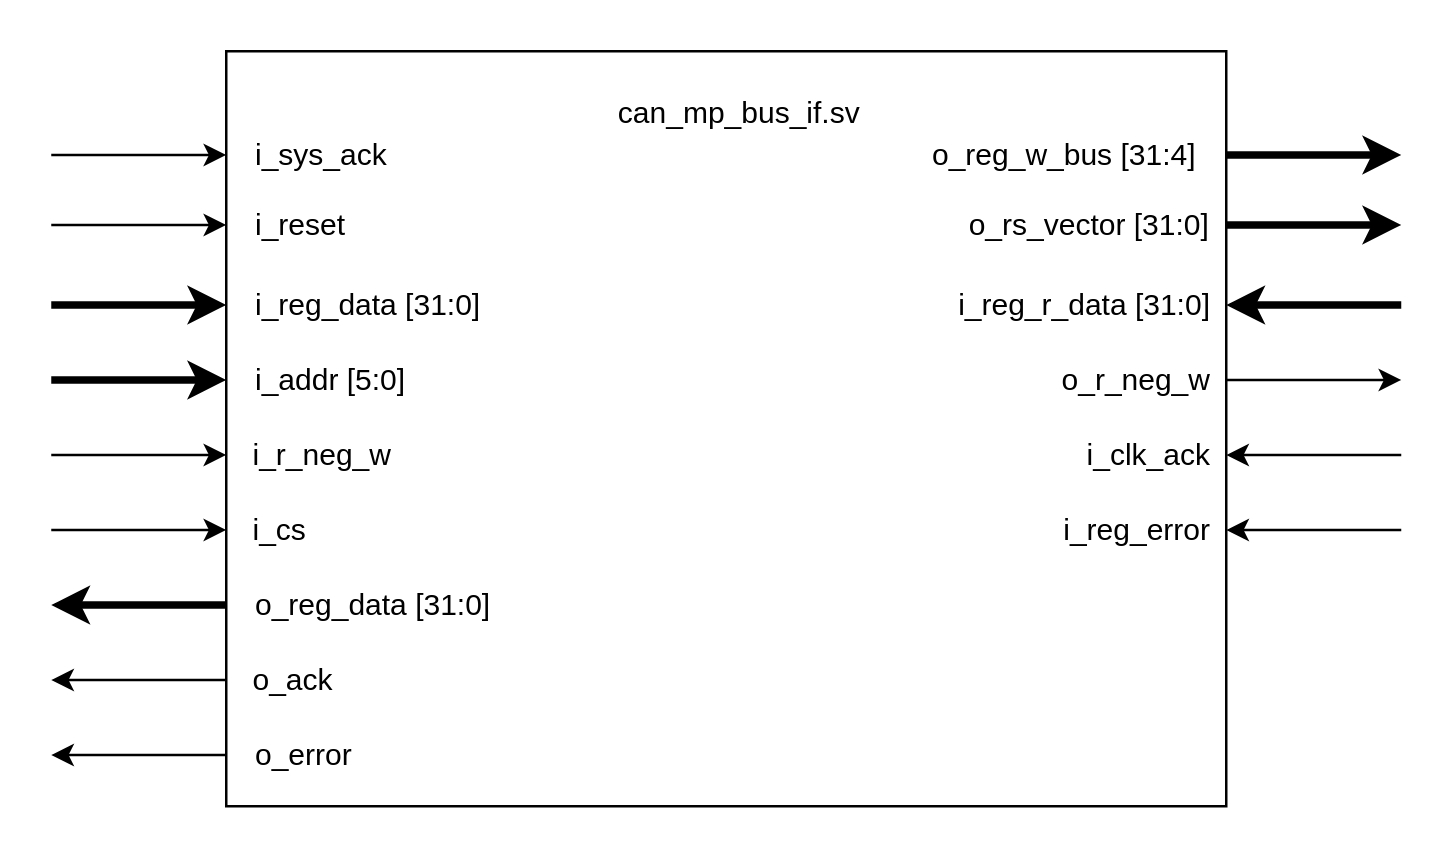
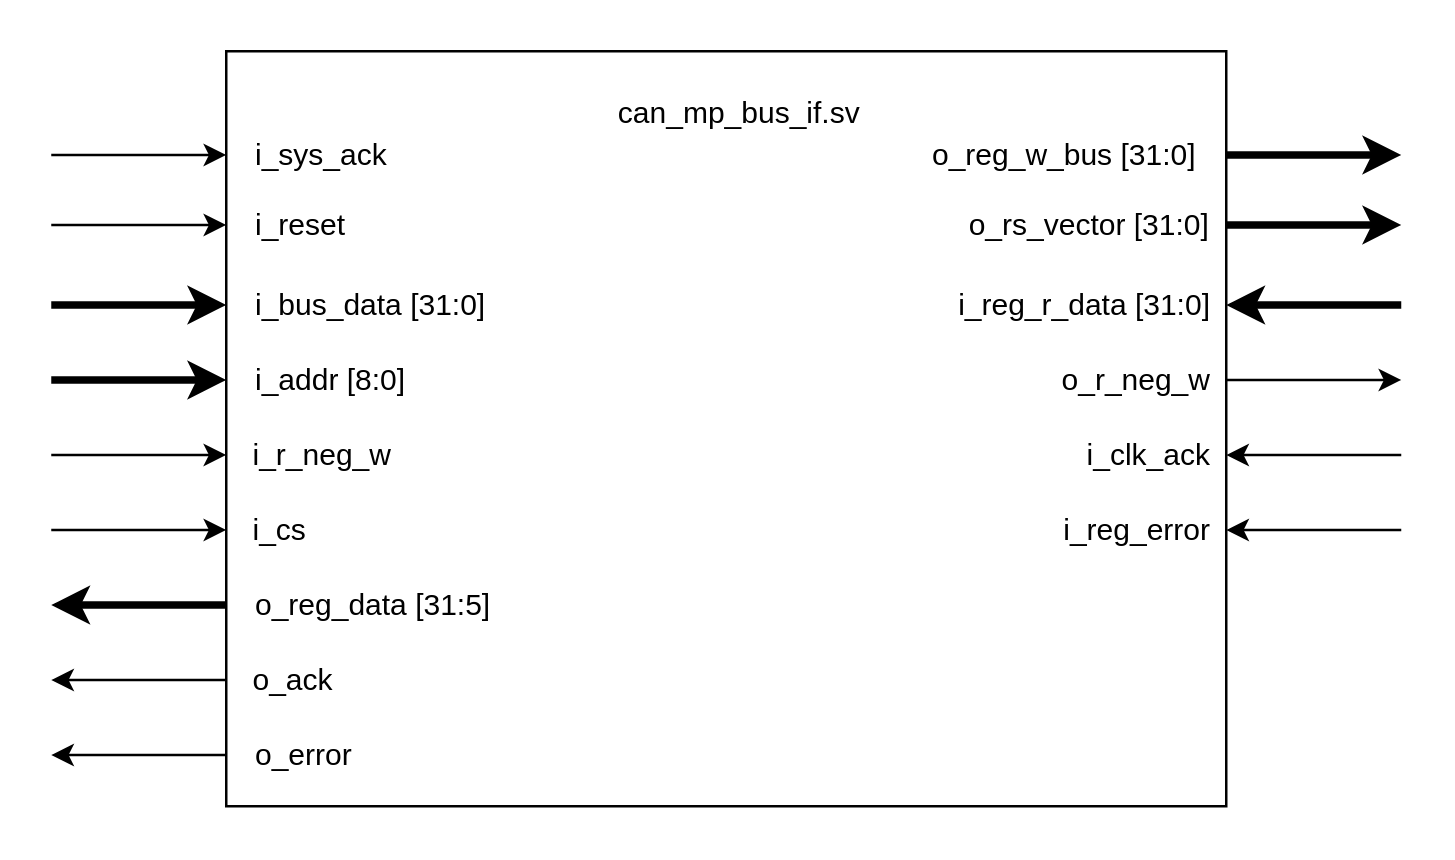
  <mxCell id="0" />
  <mxCell id="1" parent="0" />
  <mxCell id="2" value="" style="rounded=0;whiteSpace=wrap;html=1;" parent="1" vertex="1"><mxGeometry x="90" y="20" width="400" height="302" as="geometry" /></mxCell>
  <mxCell id="3" value="i_reset" style="text;html=1;align=left;verticalAlign=middle;resizable=0;points=[];autosize=1;" parent="1" vertex="1"><mxGeometry x="100" y="80" width="50" height="20" as="geometry" /></mxCell>
- <mxCell id="4" value="i_reg_data [31:0]" style="text;html=1;align=left;verticalAlign=middle;resizable=0;points=[];autosize=1;" parent="1" vertex="1"><mxGeometry x="100" y="112" width="110" height="20" as="geometry" /></mxCell>
- <mxCell id="5" value="i_addr [5:0]" style="text;html=1;align=left;verticalAlign=middle;resizable=0;points=[];autosize=1;" parent="1" vertex="1"><mxGeometry x="100" y="142" width="80" height="20" as="geometry" /></mxCell>
+ <mxCell id="4" value="i_bus_data [31:0]" style="text;html=1;align=left;verticalAlign=middle;resizable=0;points=[];autosize=1;" parent="1" vertex="1"><mxGeometry x="100" y="112" width="110" height="20" as="geometry" /></mxCell>
+ <mxCell id="5" value="i_addr [8:0]" style="text;html=1;align=left;verticalAlign=middle;resizable=0;points=[];autosize=1;" parent="1" vertex="1"><mxGeometry x="100" y="142" width="80" height="20" as="geometry" /></mxCell>
  <mxCell id="6" value="i_r_neg_w" style="text;html=1;align=left;verticalAlign=middle;resizable=0;points=[];autosize=1;" parent="1" vertex="1"><mxGeometry x="99" y="172" width="70" height="20" as="geometry" /></mxCell>
  <mxCell id="7" value="i_cs" style="text;html=1;align=left;verticalAlign=middle;resizable=0;points=[];autosize=1;" parent="1" vertex="1"><mxGeometry x="99" y="202" width="40" height="20" as="geometry" /></mxCell>
- <mxCell id="8" value="o_reg_data [31:0]" style="text;html=1;align=left;verticalAlign=middle;resizable=0;points=[];autosize=1;" parent="1" vertex="1"><mxGeometry x="100" y="232" width="110" height="20" as="geometry" /></mxCell>
+ <mxCell id="8" value="o_reg_data [31:5]" style="text;html=1;align=left;verticalAlign=middle;resizable=0;points=[];autosize=1;" parent="1" vertex="1"><mxGeometry x="100" y="232" width="110" height="20" as="geometry" /></mxCell>
  <mxCell id="9" value="o_ack" style="text;html=1;align=left;verticalAlign=middle;resizable=0;points=[];autosize=1;" parent="1" vertex="1"><mxGeometry x="99" y="262" width="50" height="20" as="geometry" /></mxCell>
  <mxCell id="10" value="o_error" style="text;html=1;align=left;verticalAlign=middle;resizable=0;points=[];autosize=1;" parent="1" vertex="1"><mxGeometry x="100" y="292" width="50" height="20" as="geometry" /></mxCell>
  <mxCell id="11" value="i_sys_ack" style="text;html=1;align=left;verticalAlign=middle;resizable=0;points=[];autosize=1;" parent="1" vertex="1"><mxGeometry x="100" y="52" width="60" height="20" as="geometry" /></mxCell>
  <mxCell id="12" value="can_mp_bus_if.sv" style="text;html=1;align=center;verticalAlign=middle;resizable=0;points=[];autosize=1;" parent="1" vertex="1"><mxGeometry x="245" y="35" width="100" height="20" as="geometry" /></mxCell>
  <mxCell id="13" value="" style="endArrow=classic;html=1;edgeStyle=orthogonalEdgeStyle;rounded=0;" parent="1" edge="1"><mxGeometry width="50" height="50" relative="1" as="geometry"><mxPoint x="20" y="61.5" as="sourcePoint" /><mxPoint x="90" y="61.5" as="targetPoint" /></mxGeometry></mxCell>
  <mxCell id="14" value="" style="endArrow=classic;html=1;edgeStyle=orthogonalEdgeStyle;rounded=0;" parent="1" edge="1"><mxGeometry width="50" height="50" relative="1" as="geometry"><mxPoint x="20" y="89.5" as="sourcePoint" /><mxPoint x="90" y="89.5" as="targetPoint" /></mxGeometry></mxCell>
  <mxCell id="15" value="" style="endArrow=classic;html=1;edgeStyle=orthogonalEdgeStyle;rounded=0;strokeWidth=3;" parent="1" edge="1"><mxGeometry width="50" height="50" relative="1" as="geometry"><mxPoint x="20" y="121.5" as="sourcePoint" /><mxPoint x="90" y="121.5" as="targetPoint" /></mxGeometry></mxCell>
  <mxCell id="16" value="" style="endArrow=classic;html=1;edgeStyle=orthogonalEdgeStyle;rounded=0;strokeWidth=3;" parent="1" edge="1"><mxGeometry width="50" height="50" relative="1" as="geometry"><mxPoint x="20" y="151.5" as="sourcePoint" /><mxPoint x="90" y="151.5" as="targetPoint" /></mxGeometry></mxCell>
  <mxCell id="17" value="" style="endArrow=classic;html=1;edgeStyle=orthogonalEdgeStyle;rounded=0;" parent="1" edge="1"><mxGeometry width="50" height="50" relative="1" as="geometry"><mxPoint x="20" y="181.5" as="sourcePoint" /><mxPoint x="90" y="181.5" as="targetPoint" /></mxGeometry></mxCell>
  <mxCell id="18" value="" style="endArrow=classic;html=1;edgeStyle=orthogonalEdgeStyle;rounded=0;" parent="1" edge="1"><mxGeometry width="50" height="50" relative="1" as="geometry"><mxPoint x="20" y="211.5" as="sourcePoint" /><mxPoint x="90" y="211.5" as="targetPoint" /></mxGeometry></mxCell>
  <mxCell id="19" value="" style="endArrow=none;html=1;edgeStyle=orthogonalEdgeStyle;rounded=0;strokeWidth=1;startArrow=classic;startFill=1;endFill=0;" parent="1" edge="1"><mxGeometry width="50" height="50" relative="1" as="geometry"><mxPoint x="490" y="181.5" as="sourcePoint" /><mxPoint x="560" y="181.5" as="targetPoint" /></mxGeometry></mxCell>
  <mxCell id="20" value="" style="endArrow=none;html=1;edgeStyle=orthogonalEdgeStyle;rounded=0;startArrow=classic;startFill=1;endFill=0;strokeWidth=3;" parent="1" edge="1"><mxGeometry width="50" height="50" relative="1" as="geometry"><mxPoint x="20" y="241.5" as="sourcePoint" /><mxPoint x="90" y="241.5" as="targetPoint" /></mxGeometry></mxCell>
  <mxCell id="21" value="" style="endArrow=none;html=1;edgeStyle=orthogonalEdgeStyle;rounded=0;startArrow=classic;startFill=1;endFill=0;" parent="1" edge="1"><mxGeometry width="50" height="50" relative="1" as="geometry"><mxPoint x="20" y="271.5" as="sourcePoint" /><mxPoint x="90" y="271.5" as="targetPoint" /></mxGeometry></mxCell>
  <mxCell id="22" value="" style="endArrow=none;html=1;edgeStyle=orthogonalEdgeStyle;rounded=0;startArrow=classic;startFill=1;endFill=0;" parent="1" edge="1"><mxGeometry width="50" height="50" relative="1" as="geometry"><mxPoint x="20" y="301.5" as="sourcePoint" /><mxPoint x="90" y="301.5" as="targetPoint" /></mxGeometry></mxCell>
  <mxCell id="23" value="" style="endArrow=classic;html=1;edgeStyle=orthogonalEdgeStyle;rounded=0;strokeWidth=3;" parent="1" edge="1"><mxGeometry width="50" height="50" relative="1" as="geometry"><mxPoint x="490" y="61.5" as="sourcePoint" /><mxPoint x="560" y="61.5" as="targetPoint" /></mxGeometry></mxCell>
  <mxCell id="24" value="" style="endArrow=classic;html=1;edgeStyle=orthogonalEdgeStyle;rounded=0;strokeWidth=3;" parent="1" edge="1"><mxGeometry width="50" height="50" relative="1" as="geometry"><mxPoint x="490" y="89.5" as="sourcePoint" /><mxPoint x="560" y="89.5" as="targetPoint" /></mxGeometry></mxCell>
  <mxCell id="25" value="" style="endArrow=classic;html=1;edgeStyle=orthogonalEdgeStyle;rounded=0;strokeWidth=1;" parent="1" edge="1"><mxGeometry width="50" height="50" relative="1" as="geometry"><mxPoint x="490" y="151.5" as="sourcePoint" /><mxPoint x="560" y="151.5" as="targetPoint" /></mxGeometry></mxCell>
  <mxCell id="26" value="i_clk_ack" style="text;html=1;align=right;verticalAlign=middle;resizable=0;points=[];autosize=1;" parent="1" vertex="1"><mxGeometry x="415" y="172" width="70" height="20" as="geometry" /></mxCell>
  <mxCell id="27" value="i_reg_error" style="text;html=1;align=right;verticalAlign=middle;resizable=0;points=[];autosize=1;" parent="1" vertex="1"><mxGeometry x="415" y="202" width="70" height="20" as="geometry" /></mxCell>
  <mxCell id="28" value="i_reg_r_data [31:0]" style="text;html=1;align=right;verticalAlign=middle;resizable=0;points=[];autosize=1;" parent="1" vertex="1"><mxGeometry x="365" y="112" width="120" height="20" as="geometry" /></mxCell>
  <mxCell id="29" value="o_r_neg_w" style="text;html=1;align=right;verticalAlign=middle;resizable=0;points=[];autosize=1;" parent="1" vertex="1"><mxGeometry x="415" y="142" width="70" height="20" as="geometry" /></mxCell>
  <mxCell id="30" value="o_rs_vector [31:0]" style="text;html=1;align=center;verticalAlign=middle;resizable=0;points=[];autosize=1;" parent="1" vertex="1"><mxGeometry x="380" y="80" width="110" height="20" as="geometry" /></mxCell>
- <mxCell id="31" value="o_reg_w_bus [31:4]" style="text;html=1;align=center;verticalAlign=middle;resizable=0;points=[];autosize=1;" parent="1" vertex="1"><mxGeometry x="365" y="52" width="120" height="20" as="geometry" /></mxCell>
+ <mxCell id="31" value="o_reg_w_bus [31:0]" style="text;html=1;align=center;verticalAlign=middle;resizable=0;points=[];autosize=1;" parent="1" vertex="1"><mxGeometry x="365" y="52" width="120" height="20" as="geometry" /></mxCell>
  <mxCell id="32" value="" style="endArrow=none;html=1;edgeStyle=orthogonalEdgeStyle;rounded=0;strokeWidth=1;startArrow=classic;startFill=1;endFill=0;" parent="1" edge="1"><mxGeometry width="50" height="50" relative="1" as="geometry"><mxPoint x="490" y="211.5" as="sourcePoint" /><mxPoint x="560" y="211.5" as="targetPoint" /></mxGeometry></mxCell>
  <mxCell id="33" value="" style="endArrow=none;html=1;edgeStyle=orthogonalEdgeStyle;rounded=0;strokeWidth=3;startArrow=classic;startFill=1;endFill=0;" parent="1" edge="1"><mxGeometry width="50" height="50" relative="1" as="geometry"><mxPoint x="490" y="121.5" as="sourcePoint" /><mxPoint x="560" y="121.5" as="targetPoint" /></mxGeometry></mxCell>
